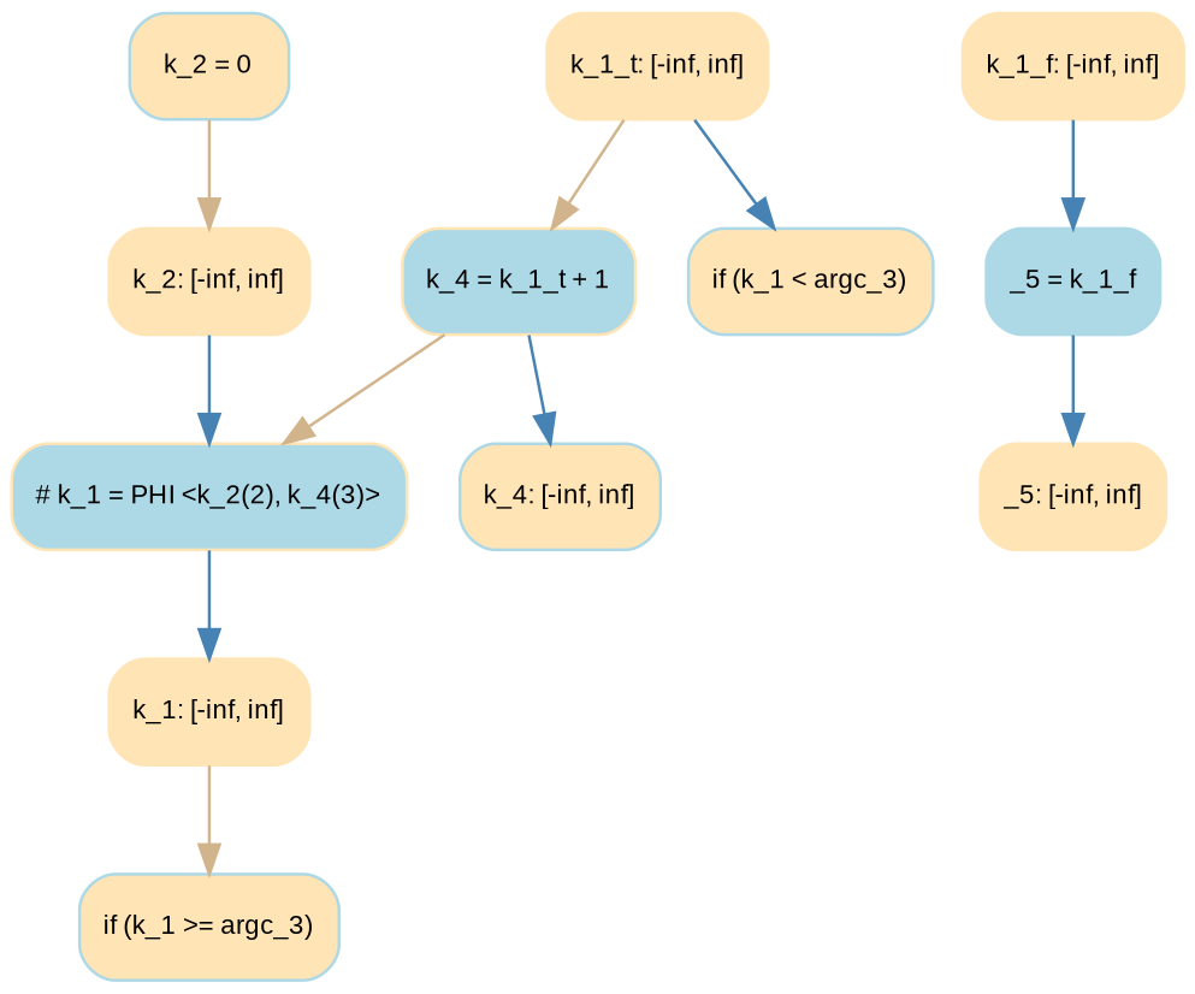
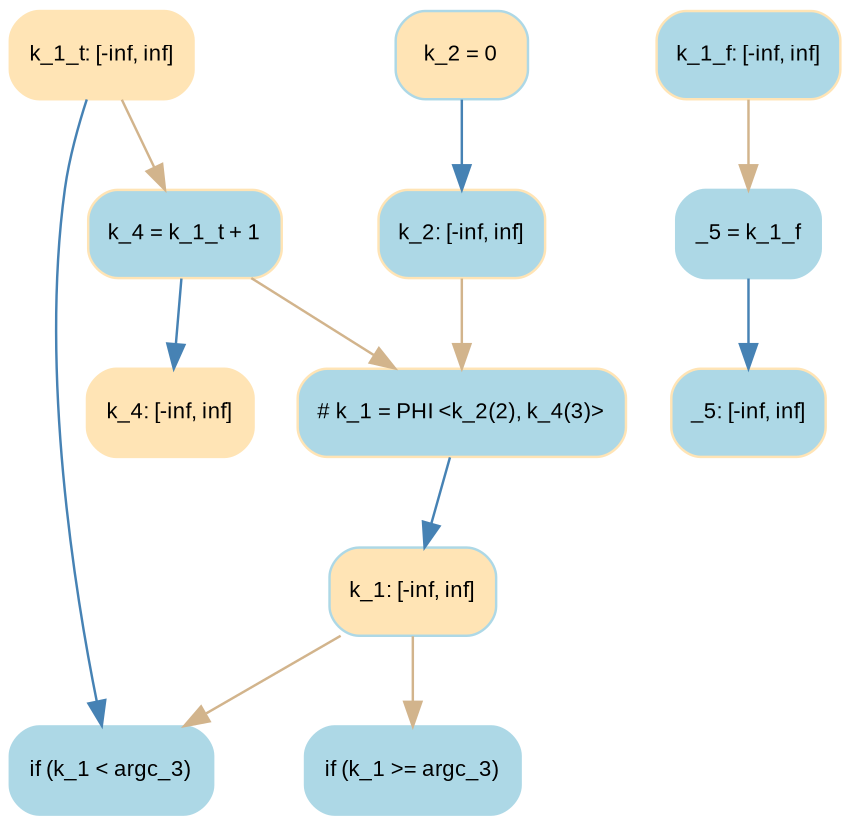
  digraph {
    fontname=Arial
    fontsize=12
    labelloc=top
    node [color=moccasin fillcolor=moccasin fontname=Arial fontsize=9 shape=Mrecord style=filled]
    edge [color=tan fontname=Arial fontsize=10]
    n1 [fillcolor=lightblue label="{ k_4 = k_1_t + 1 }"]
-   n2 [color=lightblue label="{ k_4: \[-inf, inf\] }"]
+   n2 [label="{ k_4: \[-inf, inf\] }"]
    n3 [fillcolor=lightblue label="{ # k_1 = PHI \<k_2(2), k_4(3)\> }"]
-   n4 [label="{ k_1: \[-inf, inf\] }"]
+   n4 [color=lightblue label="{ k_1: \[-inf, inf\] }"]
    n5 [color=lightblue fillcolor=lightblue label="{ _5 = k_1_f }"]
-   n6 [label="{ _5: \[-inf, inf\] }"]
-   n7 [color=lightblue label="{ if (k_1 \< argc_3) }"]
-   n8 [color=lightblue label="{ if (k_1 \>= argc_3) }"]
+   n6 [fillcolor=lightblue label="{ _5: \[-inf, inf\] }"]
+   n7 [color=lightblue fillcolor=lightblue label="{ if (k_1 \< argc_3) }"]
+   n8 [color=lightblue fillcolor=lightblue label="{ if (k_1 \>= argc_3) }"]
    n9 [label="{ k_1_t: \[-inf, inf\] }"]
-   n10 [label="{ k_1_f: \[-inf, inf\] }"]
+   n10 [fillcolor=lightblue label="{ k_1_f: \[-inf, inf\] }"]
    n11 [color=lightblue label="{ k_2 = 0 }"]
-   n12 [label="{ k_2: \[-inf, inf\] }"]
+   n12 [fillcolor=lightblue label="{ k_2: \[-inf, inf\] }"]
    n1 -> n2 [color=steelblue]
    n1 -> n3
    n3 -> n4 [color=steelblue]
+   n4 -> n7
    n4 -> n8
    n5 -> n6 [color=steelblue]
    n9 -> n1
    n9 -> n7 [color=steelblue]
-   n10 -> n5 [color=steelblue]
-   n11 -> n12
-   n12 -> n3 [color=steelblue]
+   n10 -> n5
+   n11 -> n12 [color=steelblue]
+   n12 -> n3
  }
